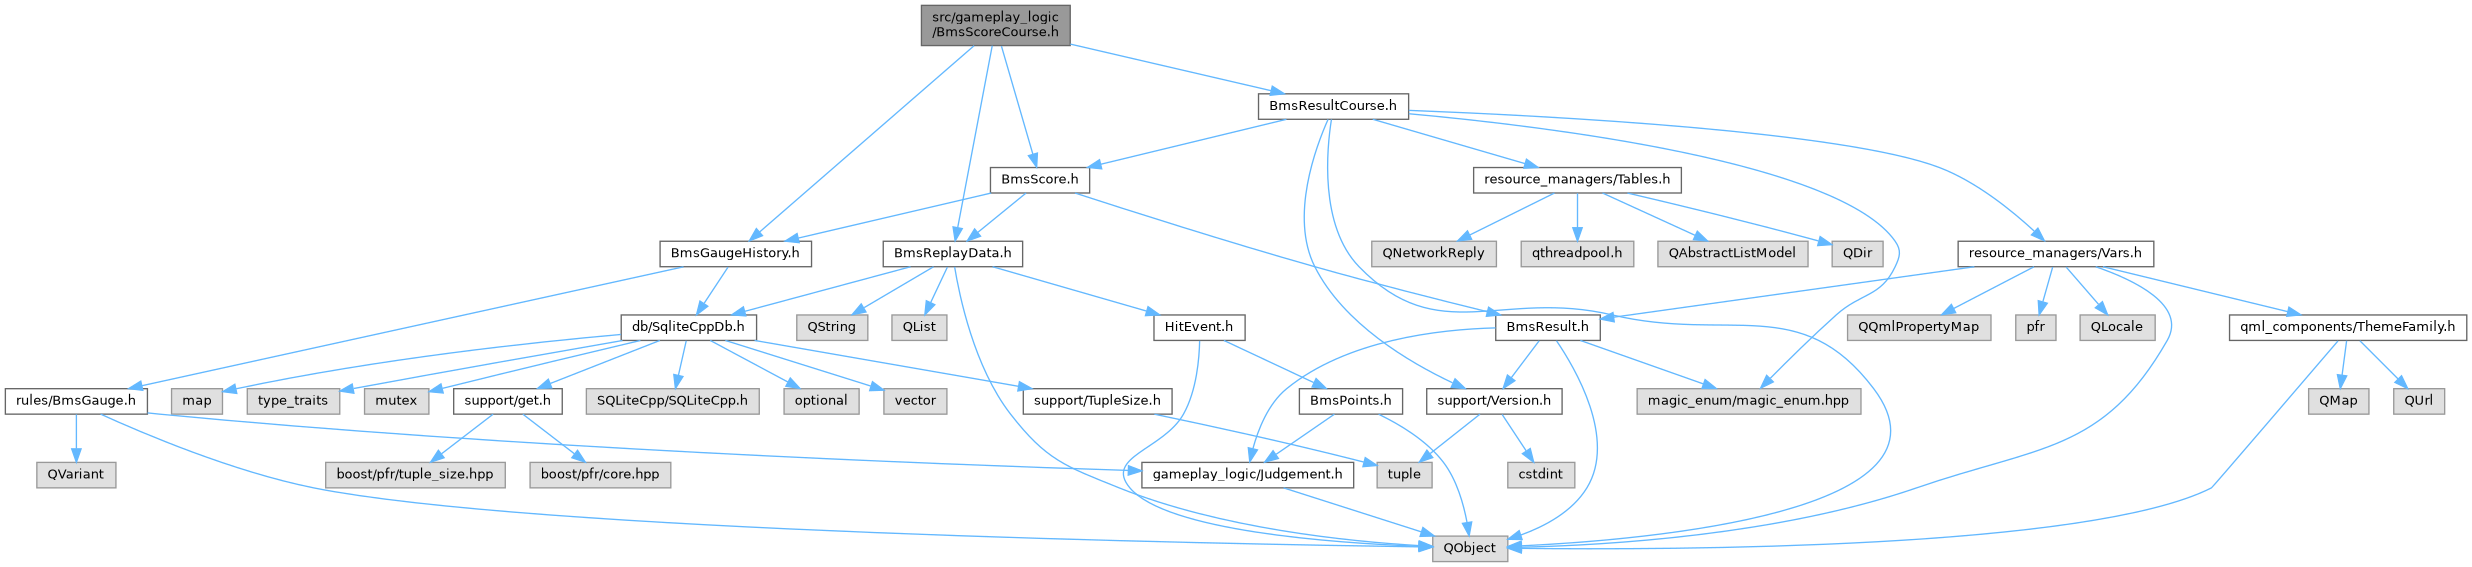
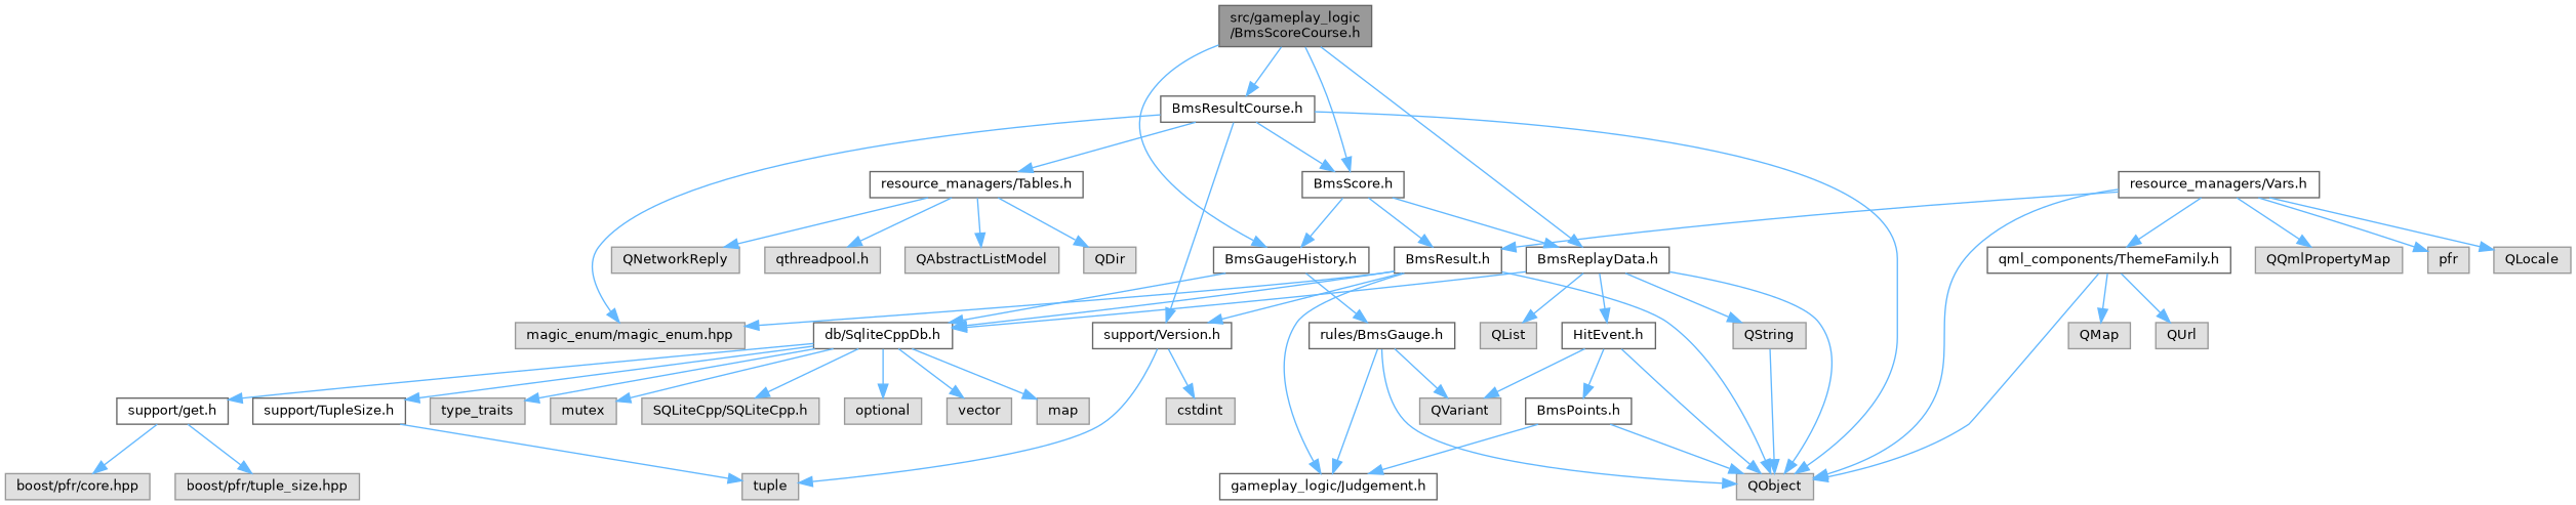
  digraph {
    node [color=grey60 fillcolor="#E0E0E0" fontname=Helvetica fontsize=10 shape=box style=filled]
    edge [color=steelblue1 fontname=Helvetica fontsize=10 labelfontname=Helvetica labelfontsize=10 style=solid]
    n1 [color=gray40 fillcolor=grey60 fontcolor=black height=0.2 label="src/gameplay_logic\l/BmsScoreCourse.h" width=0.4]
    n2 [color=grey40 fillcolor=white height=0.2 label="BmsResultCourse.h" width=0.4]
    n3 [color=grey40 fillcolor=white height=0.2 label="BmsScore.h" width=0.4]
    n4 [color=grey40 fillcolor=white height=0.2 label="BmsGaugeHistory.h" width=0.4]
    n5 [color=grey40 fillcolor=white height=0.2 label="BmsReplayData.h" width=0.4]
    n6 [height=0.2 label=QObject width=0.4]
    n7 [height=0.2 label="magic_enum/magic_enum.hpp" width=0.4]
    n8 [color=grey40 fillcolor=white height=0.2 label="resource_managers/Vars.h" width=0.4]
    n9 [color=grey40 fillcolor=white height=0.2 label="support/Version.h" width=0.4]
    n10 [color=grey40 fillcolor=white height=0.2 label="resource_managers/Tables.h" width=0.4]
    n11 [color=grey40 fillcolor=white height=0.2 label="BmsResult.h" width=0.4]
    n12 [color=grey40 fillcolor=white height=0.2 label="db/SqliteCppDb.h" width=0.4]
    n13 [color=grey40 fillcolor=white height=0.2 label="rules/BmsGauge.h" width=0.4]
    n14 [color=grey40 fillcolor=white height=0.2 label="HitEvent.h" width=0.4]
    n15 [height=0.2 label=QList width=0.4]
    n16 [height=0.2 label=QString width=0.4]
    n17 [color=grey40 fillcolor=white height=0.2 label="qml_components/ThemeFamily.h" width=0.4]
    n18 [height=0.2 label=QQmlPropertyMap width=0.4]
    n19 [height=0.2 label=pfr width=0.4]
    n20 [height=0.2 label=QLocale width=0.4]
    n21 [height=0.2 label=tuple width=0.4]
    n22 [height=0.2 label=cstdint width=0.4]
    n23 [height=0.2 label=QAbstractListModel width=0.4]
    n24 [height=0.2 label=QDir width=0.4]
    n25 [height=0.2 label=QNetworkReply width=0.4]
    n26 [height=0.2 label="qthreadpool.h" width=0.4]
    n27 [color=grey40 fillcolor=white height=0.2 label="gameplay_logic/Judgement.h" width=0.4]
    n28 [height=0.2 label="SQLiteCpp/SQLiteCpp.h" width=0.4]
    n29 [height=0.2 label=optional width=0.4]
    n30 [height=0.2 label=vector width=0.4]
    n31 [height=0.2 label=map width=0.4]
    n32 [height=0.2 label=type_traits width=0.4]
    n33 [height=0.2 label=mutex width=0.4]
    n34 [color=grey40 fillcolor=white height=0.2 label="support/get.h" width=0.4]
    n35 [color=grey40 fillcolor=white height=0.2 label="support/TupleSize.h" width=0.4]
    n36 [height=0.2 label=QVariant width=0.4]
    n37 [height=0.2 label="boost/pfr/tuple_size.hpp" width=0.4]
    n38 [height=0.2 label="boost/pfr/core.hpp" width=0.4]
    n39 [height=0.2 label=QMap width=0.4]
    n40 [height=0.2 label=QUrl width=0.4]
    n41 [color=grey40 fillcolor=white height=0.2 label="BmsPoints.h" width=0.4]
    n1 -> n2
    n1 -> n3
    n1 -> n4
    n1 -> n5
    n2 -> n3
    n2 -> n6
    n2 -> n7
-   n2 -> n8
    n2 -> n9
    n2 -> n10
    n3 -> n4
    n3 -> n5
    n3 -> n11
    n4 -> n12
    n4 -> n13
    n5 -> n6
    n5 -> n12
    n5 -> n14
    n5 -> n15
    n5 -> n16
    n8 -> n6
    n8 -> n11
    n8 -> n17
    n8 -> n18
    n8 -> n19
    n8 -> n20
    n9 -> n21
    n9 -> n22
    n10 -> n23
    n10 -> n24
    n10 -> n25
    n10 -> n26
    n11 -> n6
    n11 -> n7
    n11 -> n9
+   n11 -> n12
    n11 -> n27
    n12 -> n28
    n12 -> n29
    n12 -> n30
    n12 -> n31
    n12 -> n32
    n12 -> n33
    n12 -> n34
    n12 -> n35
    n13 -> n6
    n13 -> n27
    n13 -> n36
    n14 -> n6
+   n14 -> n36
    n14 -> n41
    n17 -> n6
    n17 -> n39
    n17 -> n40
-   n27 -> n6
+   n16 -> n6
    n34 -> n37
    n34 -> n38
    n35 -> n21
    n41 -> n6
    n41 -> n27
  }
